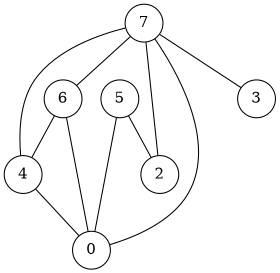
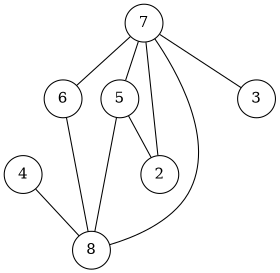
  graph {
    node [shape=circle]
    4
-   0
+   0 [label=8]
    5
    2
    6
    7
    3
    4 -- 0
    5 -- 0
    5 -- 2
-   6 -- 4
    6 -- 0
-   7 -- 4
+   7 -- 5
    7 -- 0
    7 -- 2
    7 -- 6
    7 -- 3
  }
